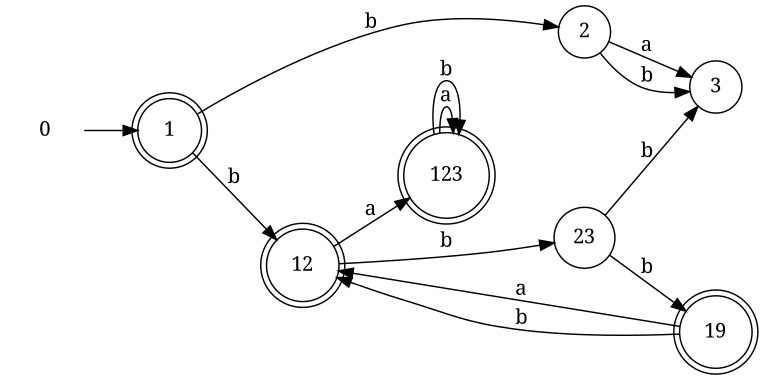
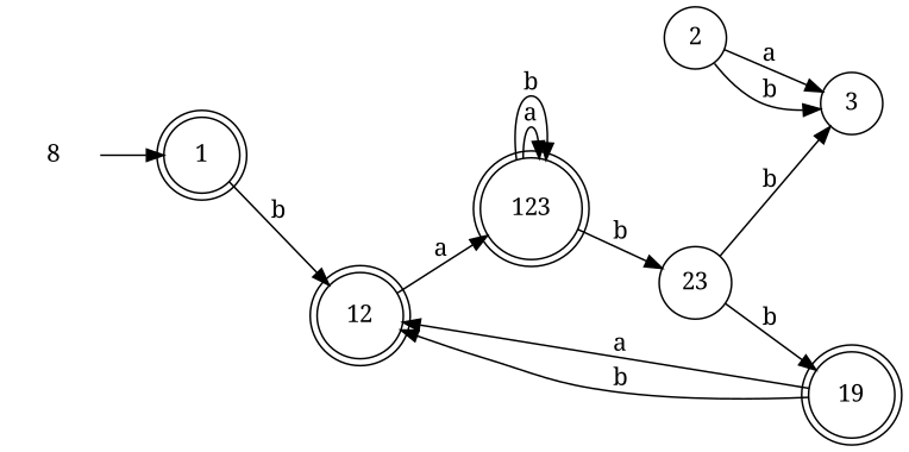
  digraph {
    fontname="Noto Serif"
    rankdir=LR
    node [fontname="Noto Serif" shape=doublecircle]
    edge [fontname="Noto Serif"]
-   0 [shape=none]
+   0 [shape=none label=8]
    n2 [label=1]
    n3 [label=2 shape=circle]
    n4 [label=12]
    n5 [label=3 shape=circle]
    n6 [label=123]
    n7 [label=23 shape=circle]
    n8 [label=19]
    0 -> n2
-   n2 -> n3 [label=b]
    n2 -> n4 [label=b]
    n3 -> n5 [label=a]
    n3 -> n5 [label=b]
    n4 -> n6 [label=a]
-   n4 -> n7 [label=b]
+   n6 -> n7 [label=b]
    n6 -> n6 [label=a]
    n6 -> n6 [label=b]
    n7 -> n5 [label=b]
    n7 -> n8 [label=b]
    n8 -> n4 [label=a]
    n8 -> n4 [label=b]
  }
